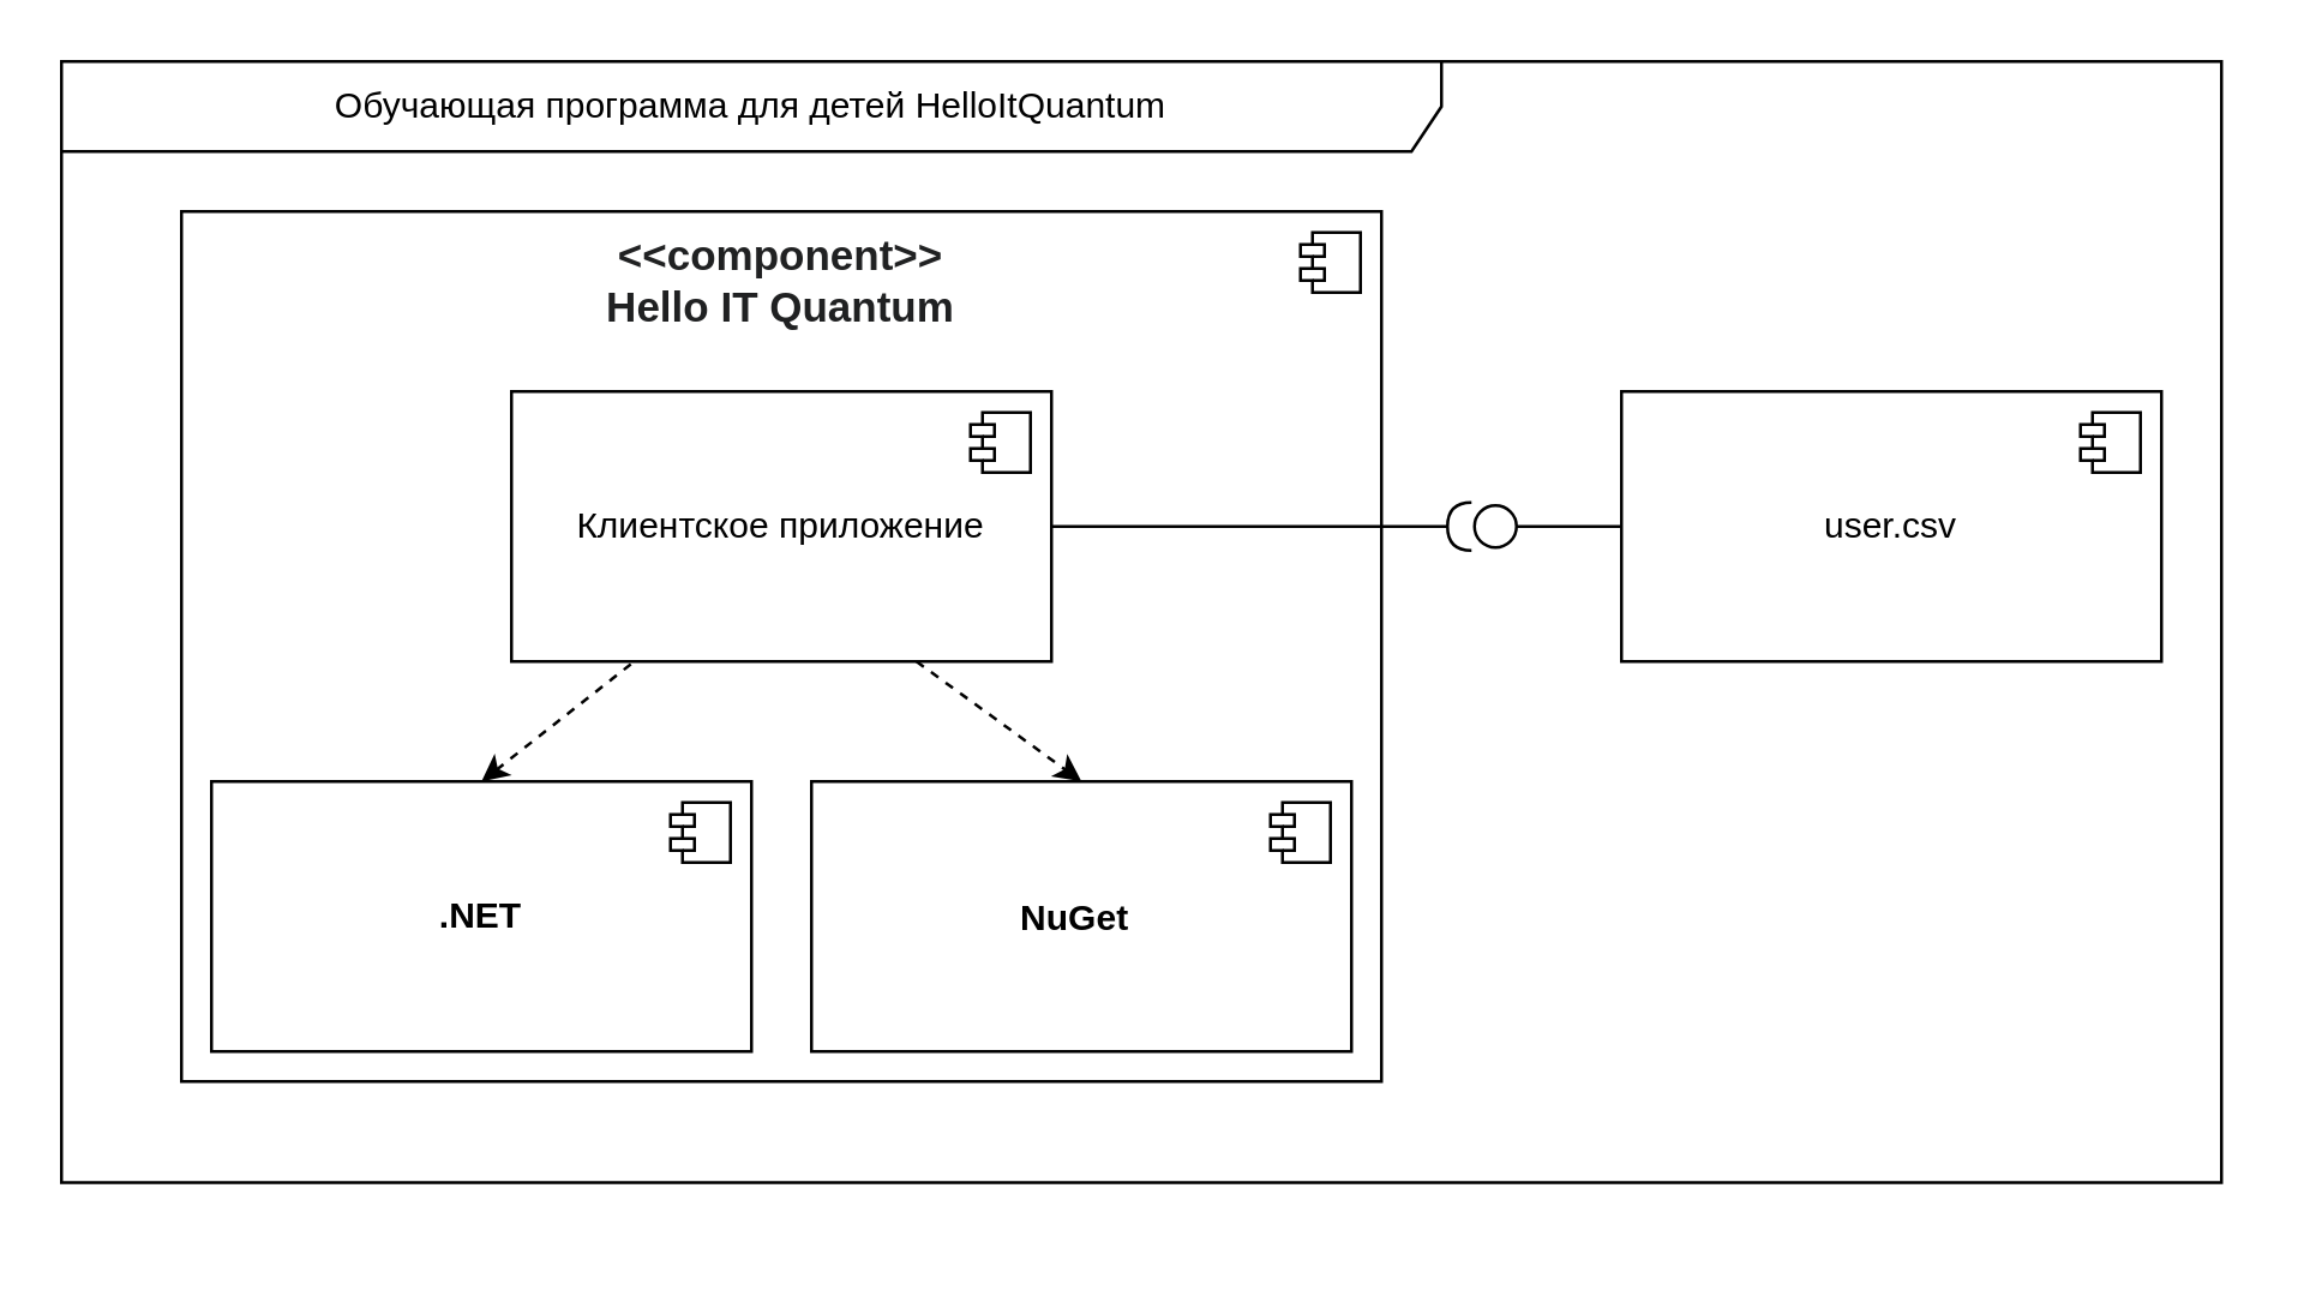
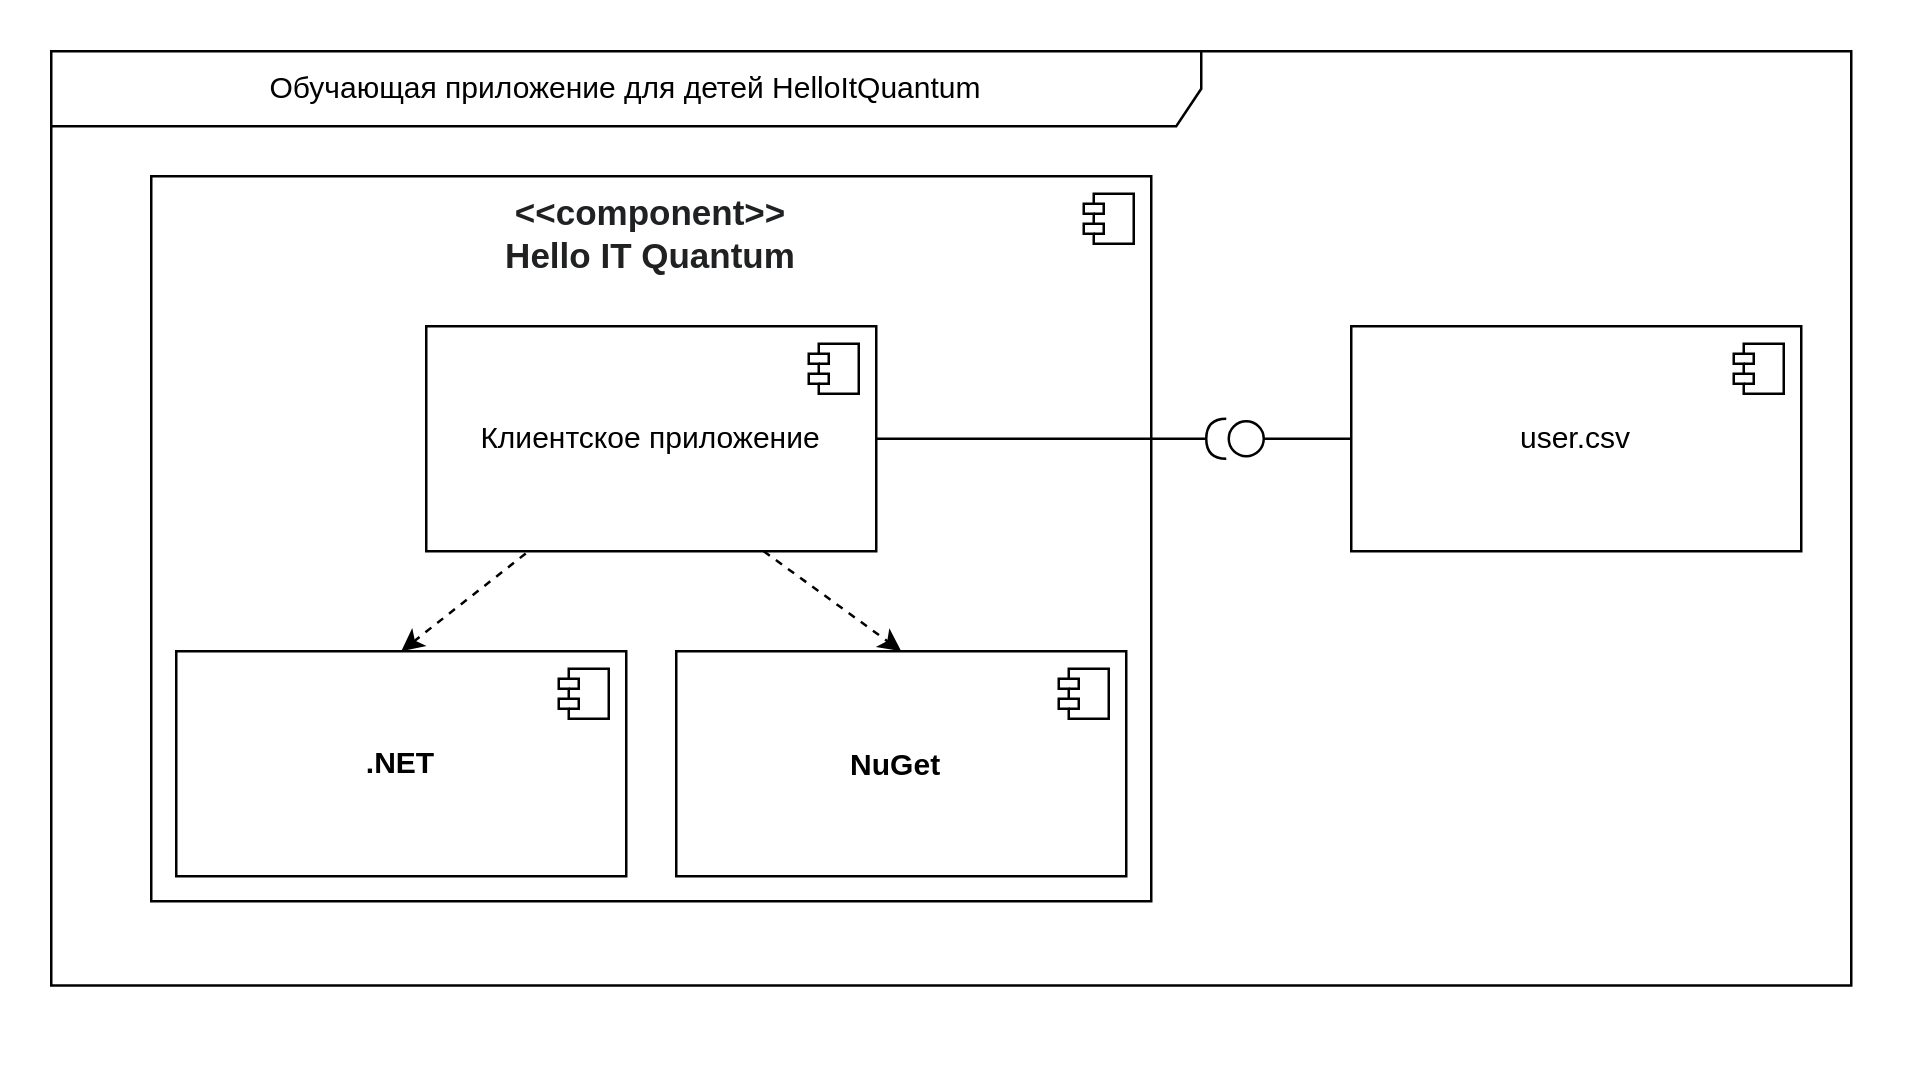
  <mxCell id="0" />
  <mxCell id="1" parent="0" />
  <mxCell id="2" value="&lt;div style=&quot;&quot;&gt;&lt;font face=&quot;sans-serif&quot; color=&quot;#202122&quot;&gt;&lt;span style=&quot;font-size: 14px; background-color: rgb(255, 255, 255);&quot;&gt;&lt;b&gt;&amp;lt;&amp;lt;component&amp;gt;&amp;gt;&lt;/b&gt;&lt;/span&gt;&lt;/font&gt;&lt;/div&gt;&lt;div style=&quot;&quot;&gt;&lt;font face=&quot;sans-serif&quot; color=&quot;#202122&quot;&gt;&lt;span style=&quot;font-size: 14px; background-color: rgb(255, 255, 255);&quot;&gt;&lt;b&gt;Hello IT&amp;nbsp;&lt;/b&gt;&lt;/span&gt;&lt;/font&gt;&lt;span style=&quot;background-color: initial; font-size: 14px;&quot;&gt;&lt;font face=&quot;sans-serif&quot; color=&quot;#202122&quot;&gt;&lt;b&gt;Quantum&lt;/b&gt;&lt;/font&gt;&lt;/span&gt;&lt;/div&gt;" style="html=1;dropTarget=0;whiteSpace=wrap;verticalAlign=top;align=center;" parent="1" vertex="1"><mxGeometry x="60" y="70" width="400" height="290" as="geometry" /></mxCell>
  <mxCell id="3" value="" style="shape=module;jettyWidth=8;jettyHeight=4;" parent="2" vertex="1"><mxGeometry x="1" width="20" height="20" relative="1" as="geometry"><mxPoint x="-27" y="7" as="offset" /></mxGeometry></mxCell>
  <mxCell id="4" style="edgeStyle=orthogonalEdgeStyle;rounded=0;orthogonalLoop=1;jettySize=auto;html=1;exitX=1;exitY=0.5;exitDx=0;exitDy=0;endArrow=halfCircle;endFill=0;" parent="1" source="5" edge="1"><mxGeometry relative="1" as="geometry"><mxPoint x="490" y="175" as="targetPoint" /><Array as="points"><mxPoint x="480" y="175" /></Array></mxGeometry></mxCell>
  <mxCell id="5" value="Клиентское приложение" style="html=1;dropTarget=0;whiteSpace=wrap;labelBackgroundColor=none;fontColor=default;" parent="1" vertex="1"><mxGeometry x="170" y="130" width="180" height="90" as="geometry" /></mxCell>
  <mxCell id="6" value="" style="shape=module;jettyWidth=8;jettyHeight=4;labelBackgroundColor=none;fontColor=default;" parent="5" vertex="1"><mxGeometry x="1" width="20" height="20" relative="1" as="geometry"><mxPoint x="-27" y="7" as="offset" /></mxGeometry></mxCell>
  <mxCell id="7" value="&lt;b&gt;NuGet&lt;span style=&quot;border-color: var(--border-color); font-family: sans-serif; font-size: 14px; text-align: start;&quot;&gt;&amp;nbsp;&lt;/span&gt;&lt;/b&gt;" style="html=1;dropTarget=0;whiteSpace=wrap;labelBackgroundColor=none;fontColor=default;" parent="1" vertex="1"><mxGeometry x="270" y="260" width="180" height="90" as="geometry" /></mxCell>
  <mxCell id="8" value="" style="shape=module;jettyWidth=8;jettyHeight=4;labelBackgroundColor=none;fontColor=default;" parent="7" vertex="1"><mxGeometry x="1" width="20" height="20" relative="1" as="geometry"><mxPoint x="-27" y="7" as="offset" /></mxGeometry></mxCell>
  <mxCell id="9" value="&lt;div style=&quot;text-align: start;&quot;&gt;&lt;b&gt;.NET&lt;/b&gt;&lt;/div&gt;" style="html=1;dropTarget=0;whiteSpace=wrap;labelBackgroundColor=none;fontColor=default;" parent="1" vertex="1"><mxGeometry x="70" y="260" width="180" height="90" as="geometry" /></mxCell>
  <mxCell id="10" value="" style="shape=module;jettyWidth=8;jettyHeight=4;labelBackgroundColor=none;fontColor=default;" parent="9" vertex="1"><mxGeometry x="1" width="20" height="20" relative="1" as="geometry"><mxPoint x="-27" y="7" as="offset" /></mxGeometry></mxCell>
  <mxCell id="11" style="rounded=0;orthogonalLoop=1;jettySize=auto;html=1;exitX=0.221;exitY=1.01;exitDx=0;exitDy=0;dashed=1;labelBackgroundColor=none;fontColor=default;entryX=0.5;entryY=0;entryDx=0;entryDy=0;exitPerimeter=0;" parent="1" source="5" target="9" edge="1"><mxGeometry relative="1" as="geometry"><mxPoint x="285" y="260" as="sourcePoint" /><mxPoint x="230" y="225" as="targetPoint" /></mxGeometry></mxCell>
  <mxCell id="12" style="edgeStyle=orthogonalEdgeStyle;rounded=0;orthogonalLoop=1;jettySize=auto;html=1;endArrow=circle;endFill=0;" parent="1" source="13" edge="1"><mxGeometry relative="1" as="geometry"><mxPoint x="490" y="175" as="targetPoint" /></mxGeometry></mxCell>
  <mxCell id="13" value="user.csv" style="html=1;dropTarget=0;whiteSpace=wrap;labelBackgroundColor=none;fontColor=default;" parent="1" vertex="1"><mxGeometry x="540" y="130" width="180" height="90" as="geometry" /></mxCell>
  <mxCell id="14" value="" style="shape=module;jettyWidth=8;jettyHeight=4;labelBackgroundColor=none;fontColor=default;" parent="13" vertex="1"><mxGeometry x="1" width="20" height="20" relative="1" as="geometry"><mxPoint x="-27" y="7" as="offset" /></mxGeometry></mxCell>
  <mxCell id="15" style="rounded=0;orthogonalLoop=1;jettySize=auto;html=1;exitX=0.75;exitY=1;exitDx=0;exitDy=0;dashed=1;labelBackgroundColor=none;fontColor=default;entryX=0.5;entryY=0;entryDx=0;entryDy=0;" parent="1" source="5" target="7" edge="1"><mxGeometry relative="1" as="geometry"><mxPoint x="230" y="230" as="sourcePoint" /><mxPoint x="150" y="280" as="targetPoint" /></mxGeometry></mxCell>
  <mxCell id="16" value="" style="group" vertex="1" connectable="0" parent="1"><mxGeometry x="40" y="20" width="710" height="390" as="geometry" /></mxCell>
- <mxCell id="17" value="Обучающая программа для детей HelloItQuantum" style="shape=umlFrame;whiteSpace=wrap;html=1;pointerEvents=0;width=460;height=30;" vertex="1" parent="16"><mxGeometry x="-20" width="720" height="373.69" as="geometry" /></mxCell>
+ <mxCell id="17" value="Обучающая приложение для детей HelloItQuantum" style="shape=umlFrame;whiteSpace=wrap;html=1;pointerEvents=0;width=460;height=30;" vertex="1" parent="16"><mxGeometry x="-20" width="720" height="373.69" as="geometry" /></mxCell>
